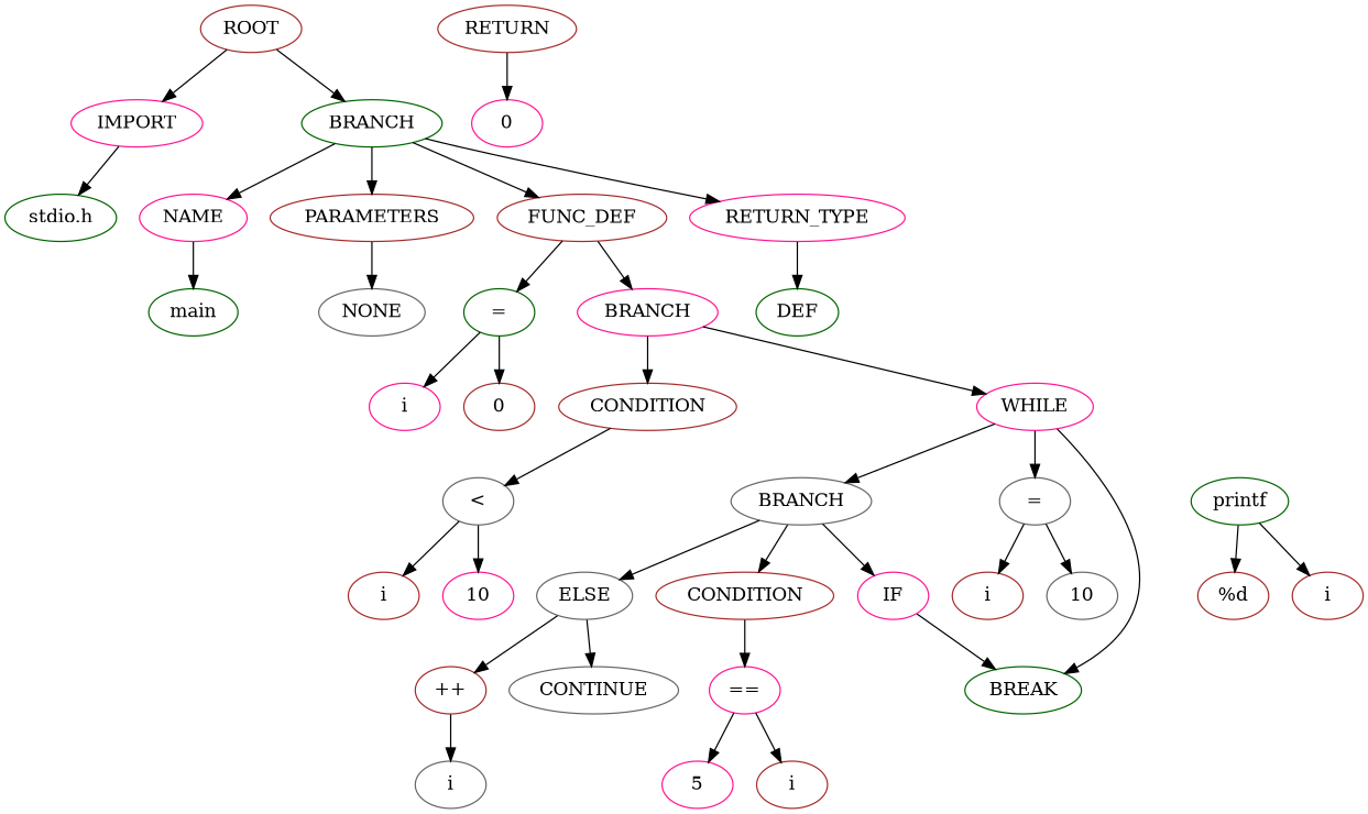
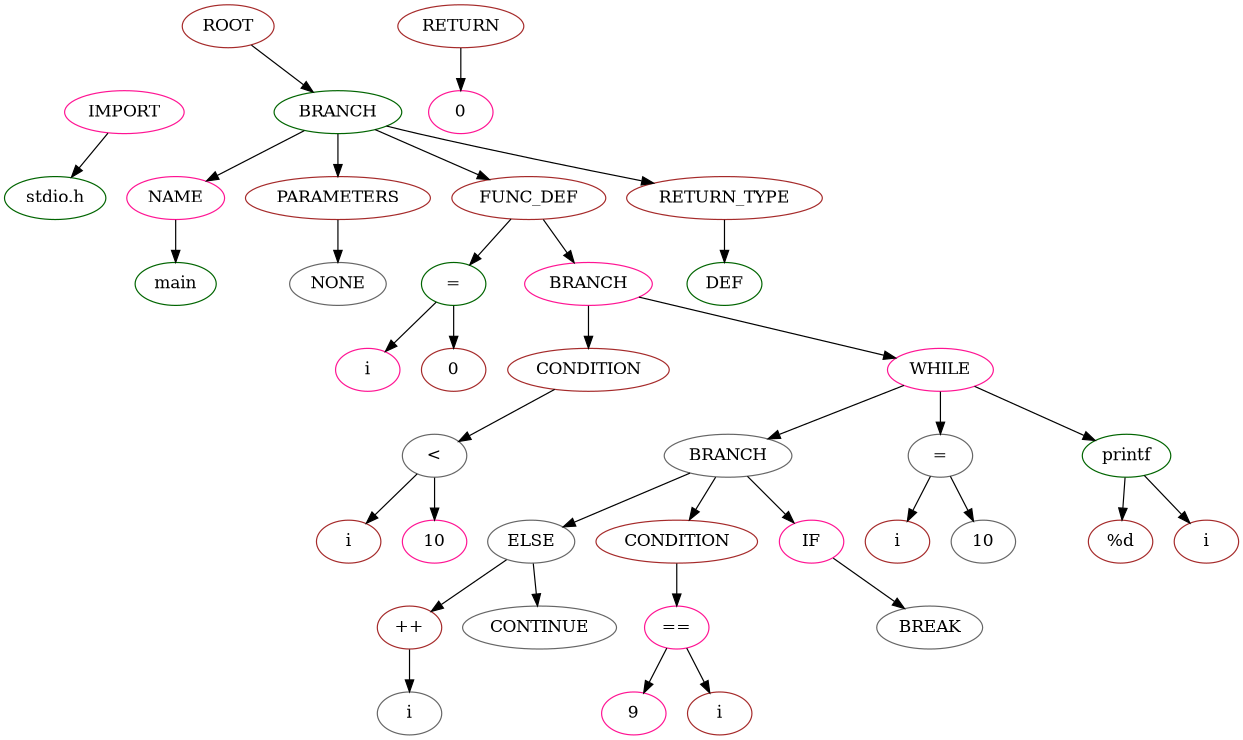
  strict digraph {
    node [color=brown]
    n1 [color=deeppink label=IMPORT]
    n2 [color=darkgreen label="stdio.h"]
    n3 [color=darkgreen label=BRANCH]
-   n4 [color=deeppink label=RETURN_TYPE]
+   n4 [label=RETURN_TYPE]
    n5 [color=deeppink label=NAME]
    n6 [label=PARAMETERS]
    n7 [label=FUNC_DEF]
    n8 [color=darkgreen label=DEF]
    n9 [color=darkgreen label=main]
    n10 [color=gray40 label=NONE]
    n11 [color=darkgreen label="="]
    n12 [color=deeppink label=BRANCH]
    ROOT
    n14 [color=deeppink label=i]
    n15 [label=0]
    n16 [label=CONDITION]
    n17 [color=deeppink label=WHILE]
    n18 [label=RETURN]
    n19 [color=deeppink label=0]
    n20 [color=gray40 label="<"]
    n21 [color=darkgreen label=printf]
    n22 [color=gray40 label=BRANCH]
    n23 [color=gray40 label="="]
    n24 [label=i]
    n25 [color=deeppink label=10]
    n26 [label="%d\n"]
    n27 [label=i]
    n28 [label=CONDITION]
    n29 [color=deeppink label=IF]
    n30 [color=gray40 label=ELSE]
    n31 [label=i]
    n32 [color=gray40 label=10]
    n33 [color=deeppink label="=="]
-   n34 [color=darkgreen label=BREAK]
+   n34 [color=gray40 label=BREAK]
    n35 [label="++"]
    n36 [color=gray40 label=CONTINUE]
    n37 [label=i]
-   n38 [color=deeppink label=5]
+   n38 [color=deeppink label=9]
    n39 [color=gray40 label=i]
    n1 -> n2
    n3 -> n4
    n3 -> n5
    n3 -> n6
    n3 -> n7
    n4 -> n8
    n5 -> n9
    n6 -> n10
    n7 -> n11
    n7 -> n12
    n11 -> n14
    n11 -> n15
    n12 -> n16
    n12 -> n17
-   ROOT -> n1
    ROOT -> n3
    n16 -> n20
-   n17 -> n34
+   n17 -> n21
    n17 -> n22
    n17 -> n23
    n18 -> n19
    n20 -> n24
    n20 -> n25
    n21 -> n26
    n21 -> n27
    n22 -> n28
    n22 -> n29
    n22 -> n30
    n23 -> n31
    n23 -> n32
    n28 -> n33
    n29 -> n34
    n30 -> n35
    n30 -> n36
    n33 -> n37
    n33 -> n38
    n35 -> n39
  }
